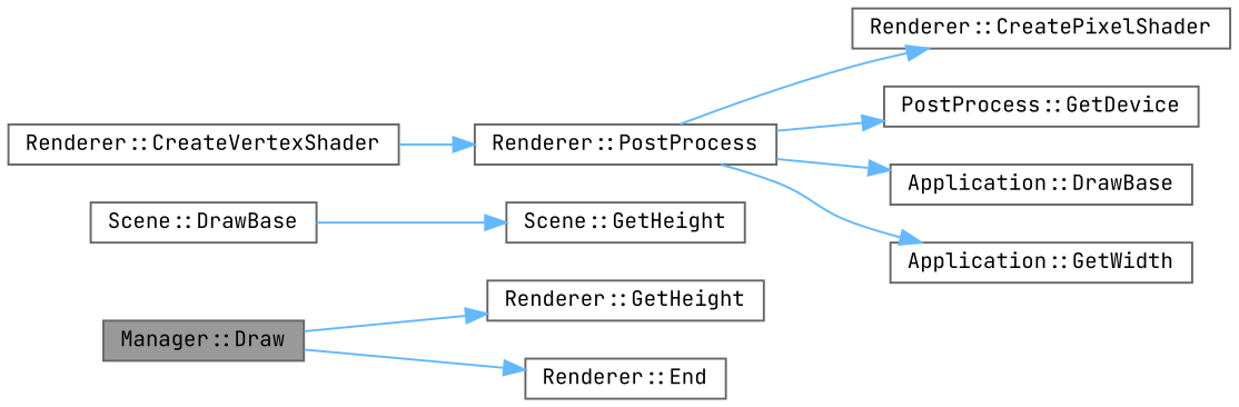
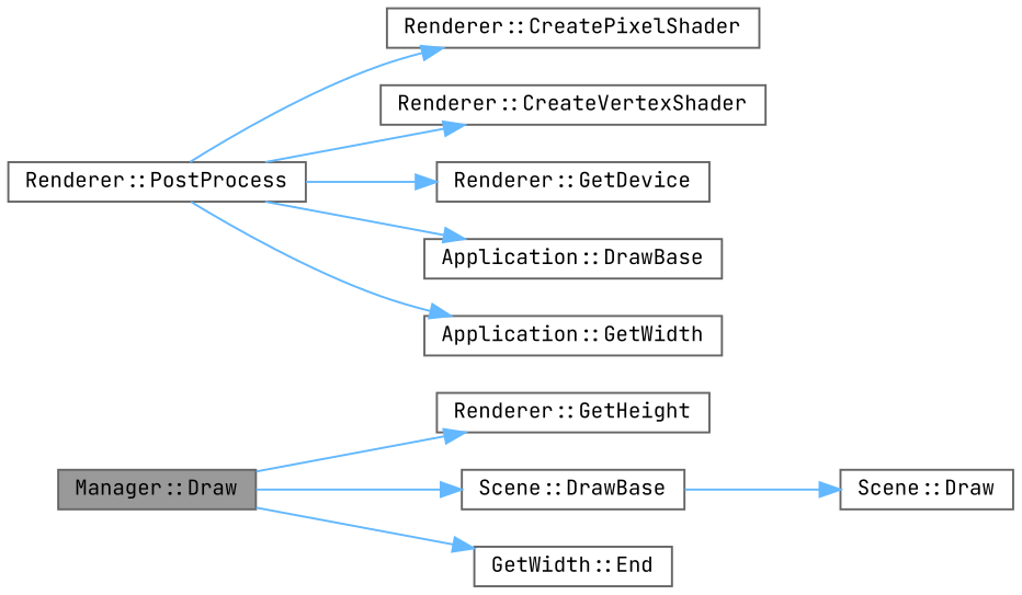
  digraph {
    fontname="JetBrains Mono"
    rankdir=LR
    node [color=grey40 fillcolor=white fontname="JetBrains Mono" fontsize=10 shape=box style=filled]
    edge [color=steelblue1 fontname="JetBrains Mono" fontsize=10 labelfontname=Helvetica labelfontsize=10 style=solid]
    n1 [color=gray40 fillcolor=grey60 fontcolor=black height=0.2 label="Manager::Draw" width=0.4]
    n2 [height=0.2 label="Renderer::GetHeight" width=0.4]
    n3 [height=0.2 label="Scene::DrawBase" width=0.4]
-   n4 [height=0.2 label="Renderer::End" width=0.4]
-   n5 [height=0.2 label="Scene::GetHeight" width=0.4]
+   n4 [height=0.2 label="GetWidth::End" width=0.4]
+   n5 [height=0.2 label="Scene::Draw" width=0.4]
    n6 [height=0.2 label="Renderer::PostProcess" width=0.4]
    n7 [height=0.2 label="Renderer::CreatePixelShader" width=0.4]
    n8 [height=0.2 label="Renderer::CreateVertexShader" width=0.4]
-   n9 [height=0.2 label="PostProcess::GetDevice" width=0.4]
+   n9 [height=0.2 label="Renderer::GetDevice" width=0.4]
    n10 [height=0.2 label="Application::DrawBase" width=0.4]
    n11 [height=0.2 label="Application::GetWidth" width=0.4]
    n1 -> n2
+   n1 -> n3
    n1 -> n4
    n3 -> n5
    n6 -> n7
-   n8 -> n6
+   n6 -> n8
    n6 -> n9
    n6 -> n10
    n6 -> n11
  }
